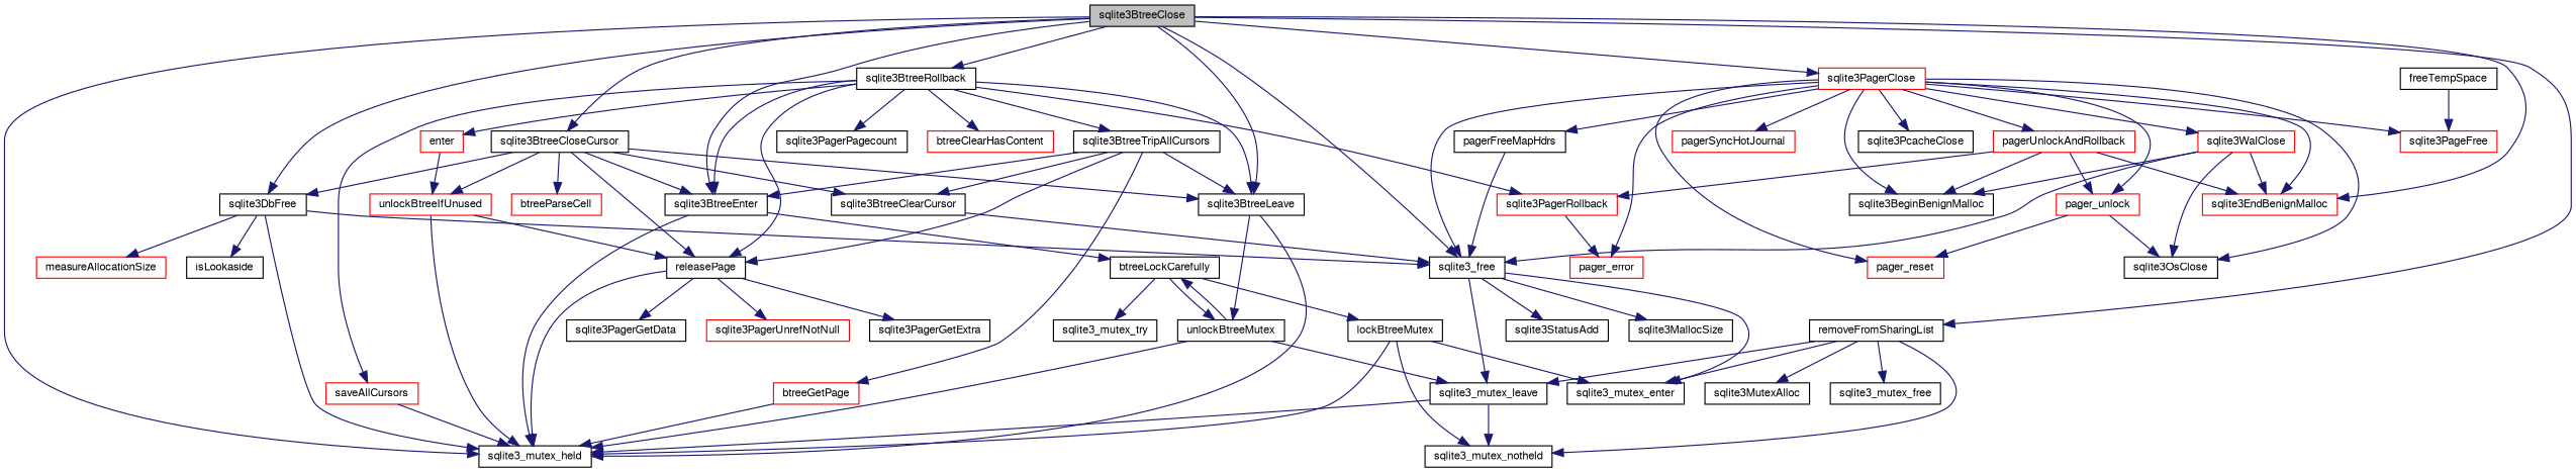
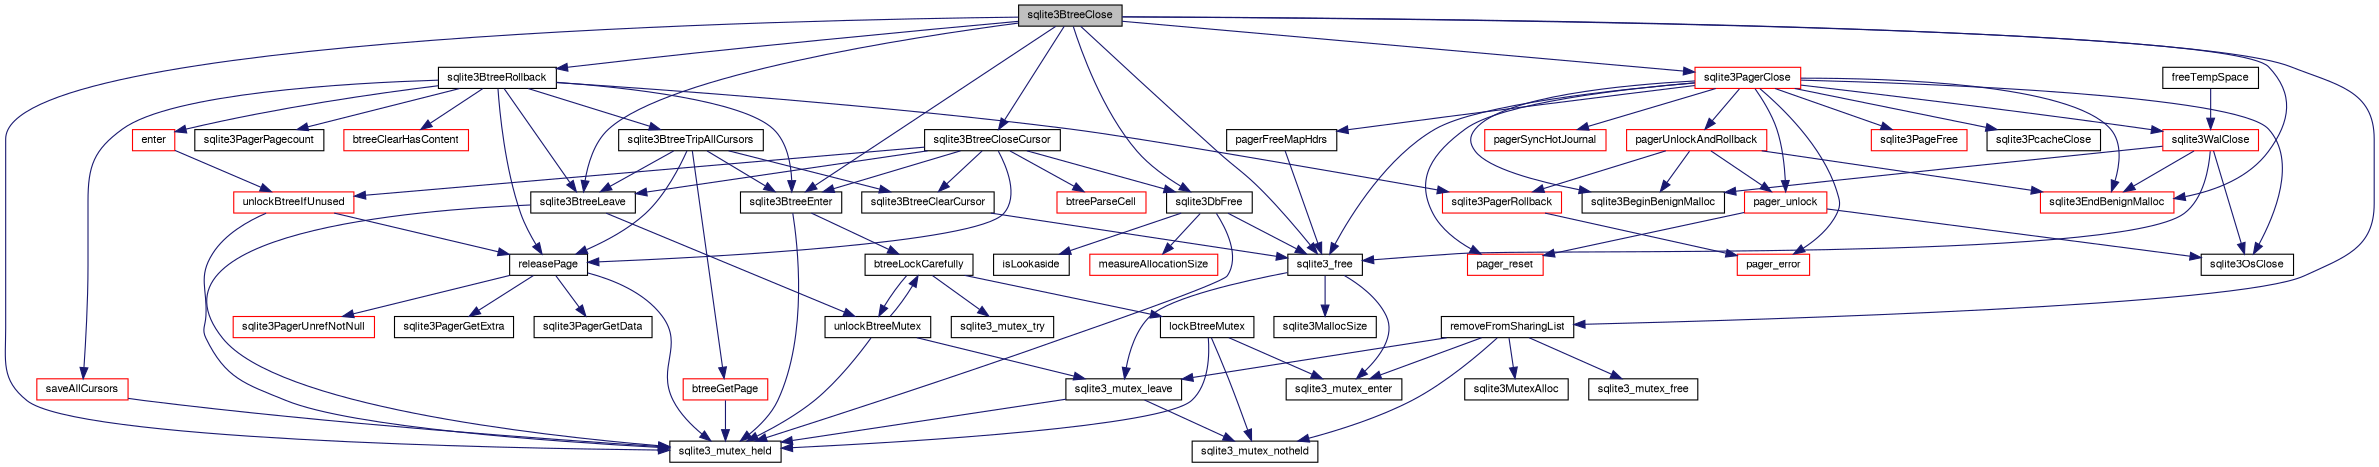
  digraph {
    rankdir=TB
    node [color=black fillcolor=white fontname=FreeSans fontsize=10 shape=record style=filled]
    edge [color=midnightblue fontname=FreeSans fontsize=10 labelfontname=FreeSans labelfontsize=10 style=solid]
    n1 [fillcolor=grey75 fontcolor=black height=0.2 label=sqlite3BtreeClose width=0.4]
    n2 [height=0.2 label=sqlite3_mutex_held width=0.4]
    n3 [height=0.2 label=sqlite3BtreeEnter width=0.4]
    n4 [height=0.2 label=sqlite3BtreeCloseCursor width=0.4]
    n5 [height=0.2 label=sqlite3_free width=0.4]
    n6 [height=0.2 label=sqlite3DbFree width=0.4]
    n7 [height=0.2 label=sqlite3BtreeLeave width=0.4]
    n8 [height=0.2 label=sqlite3BtreeRollback width=0.4]
    n9 [height=0.2 label=removeFromSharingList width=0.4]
    n10 [color=red height=0.2 label=sqlite3PagerClose width=0.4]
    n11 [color=red height=0.2 label=sqlite3EndBenignMalloc width=0.4]
    n12 [height=0.2 label=btreeLockCarefully width=0.4]
    n13 [height=0.2 label=sqlite3BtreeClearCursor width=0.4]
    n14 [height=0.2 label=releasePage width=0.4]
    n15 [color=red height=0.2 label=unlockBtreeIfUnused width=0.4]
    n16 [color=red height=0.2 label=btreeParseCell width=0.4]
    n17 [height=0.2 label=sqlite3_mutex_leave width=0.4]
    n18 [height=0.2 label=sqlite3_mutex_enter width=0.4]
-   n19 [height=0.2 label=sqlite3StatusAdd width=0.4]
    n20 [height=0.2 label=sqlite3MallocSize width=0.4]
    n21 [color=red height=0.2 label=measureAllocationSize width=0.4]
    n22 [height=0.2 label=isLookaside width=0.4]
    n23 [height=0.2 label=unlockBtreeMutex width=0.4]
    n24 [color=red height=0.2 label=saveAllCursors width=0.4]
    n25 [height=0.2 label=sqlite3BtreeTripAllCursors width=0.4]
    n26 [color=red height=0.2 label=sqlite3PagerRollback width=0.4]
    n27 [height=0.2 label=sqlite3PagerPagecount width=0.4]
    n28 [color=red height=0.2 label=btreeClearHasContent width=0.4]
    n29 [color=red height=0.2 label=enter width=0.4]
    n30 [height=0.2 label=sqlite3_mutex_notheld width=0.4]
    n31 [height=0.2 label=sqlite3MutexAlloc width=0.4]
    n32 [height=0.2 label=sqlite3_mutex_free width=0.4]
    n33 [color=red height=0.2 label=pager_error width=0.4]
    n34 [height=0.2 label=sqlite3BeginBenignMalloc width=0.4]
    n35 [height=0.2 label=pagerFreeMapHdrs width=0.4]
    n36 [color=red height=0.2 label=sqlite3WalClose width=0.4]
    n37 [height=0.2 label=sqlite3OsClose width=0.4]
    n38 [color=red height=0.2 label=pager_reset width=0.4]
    n39 [color=red height=0.2 label=pager_unlock width=0.4]
    n40 [color=red height=0.2 label=pagerSyncHotJournal width=0.4]
    n41 [color=red height=0.2 label=pagerUnlockAndRollback width=0.4]
    n42 [color=red height=0.2 label=sqlite3PageFree width=0.4]
    n43 [height=0.2 label=sqlite3PcacheClose width=0.4]
    n44 [height=0.2 label=freeTempSpace width=0.4]
    n45 [height=0.2 label=sqlite3_mutex_try width=0.4]
    n46 [height=0.2 label=lockBtreeMutex width=0.4]
    n47 [height=0.2 label=sqlite3PagerGetExtra width=0.4]
    n48 [height=0.2 label=sqlite3PagerGetData width=0.4]
    n49 [color=red height=0.2 label=sqlite3PagerUnrefNotNull width=0.4]
    n50 [color=red height=0.2 label=btreeGetPage width=0.4]
    n1 -> n2
    n1 -> n3
    n1 -> n4
    n1 -> n5
    n1 -> n6
    n1 -> n7
    n1 -> n8
    n1 -> n9
    n1 -> n10
    n1 -> n11
    n3 -> n2
    n3 -> n12
    n4 -> n3
    n4 -> n6
    n4 -> n7
    n4 -> n13
    n4 -> n14
    n4 -> n15
    n4 -> n16
    n5 -> n17
    n5 -> n18
-   n5 -> n19
    n5 -> n20
    n6 -> n2
    n6 -> n5
    n6 -> n21
    n6 -> n22
    n7 -> n2
    n7 -> n23
    n8 -> n3
    n8 -> n7
    n8 -> n14
    n8 -> n24
    n8 -> n25
    n8 -> n26
    n8 -> n27
    n8 -> n28
    n8 -> n29
    n9 -> n17
    n9 -> n18
    n9 -> n30
    n9 -> n31
    n9 -> n32
    n10 -> n5
    n10 -> n11
    n10 -> n33
    n10 -> n34
    n10 -> n35
    n10 -> n36
    n10 -> n37
    n10 -> n38
    n10 -> n39
    n10 -> n40
    n10 -> n41
    n10 -> n42
    n10 -> n43
    n12 -> n23
    n12 -> n45
    n12 -> n46
    n13 -> n5
    n14 -> n2
    n14 -> n47
    n14 -> n48
    n14 -> n49
    n15 -> n2
    n15 -> n14
    n17 -> n2
    n17 -> n30
    n23 -> n2
    n23 -> n12
    n23 -> n17
    n24 -> n2
    n25 -> n3
    n25 -> n7
    n25 -> n13
    n25 -> n14
    n25 -> n50
    n26 -> n33
    n29 -> n15
    n35 -> n5
    n36 -> n5
    n36 -> n11
    n36 -> n34
    n36 -> n37
    n39 -> n37
    n39 -> n38
    n41 -> n11
    n41 -> n26
    n41 -> n34
    n41 -> n39
-   n44 -> n42
+   n44 -> n36
    n46 -> n2
    n46 -> n18
    n46 -> n30
    n50 -> n2
  }
